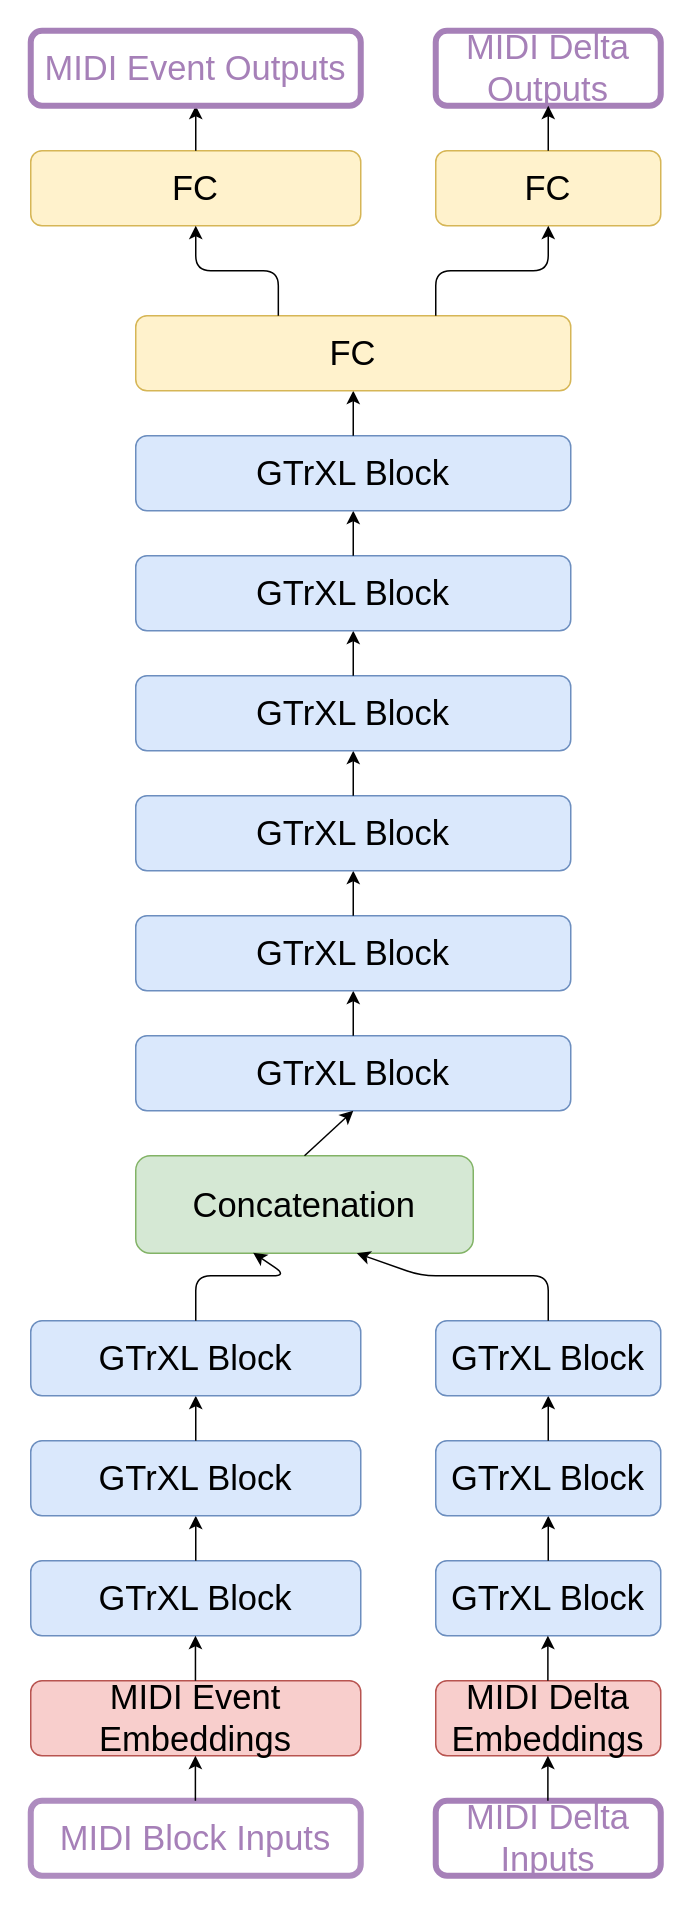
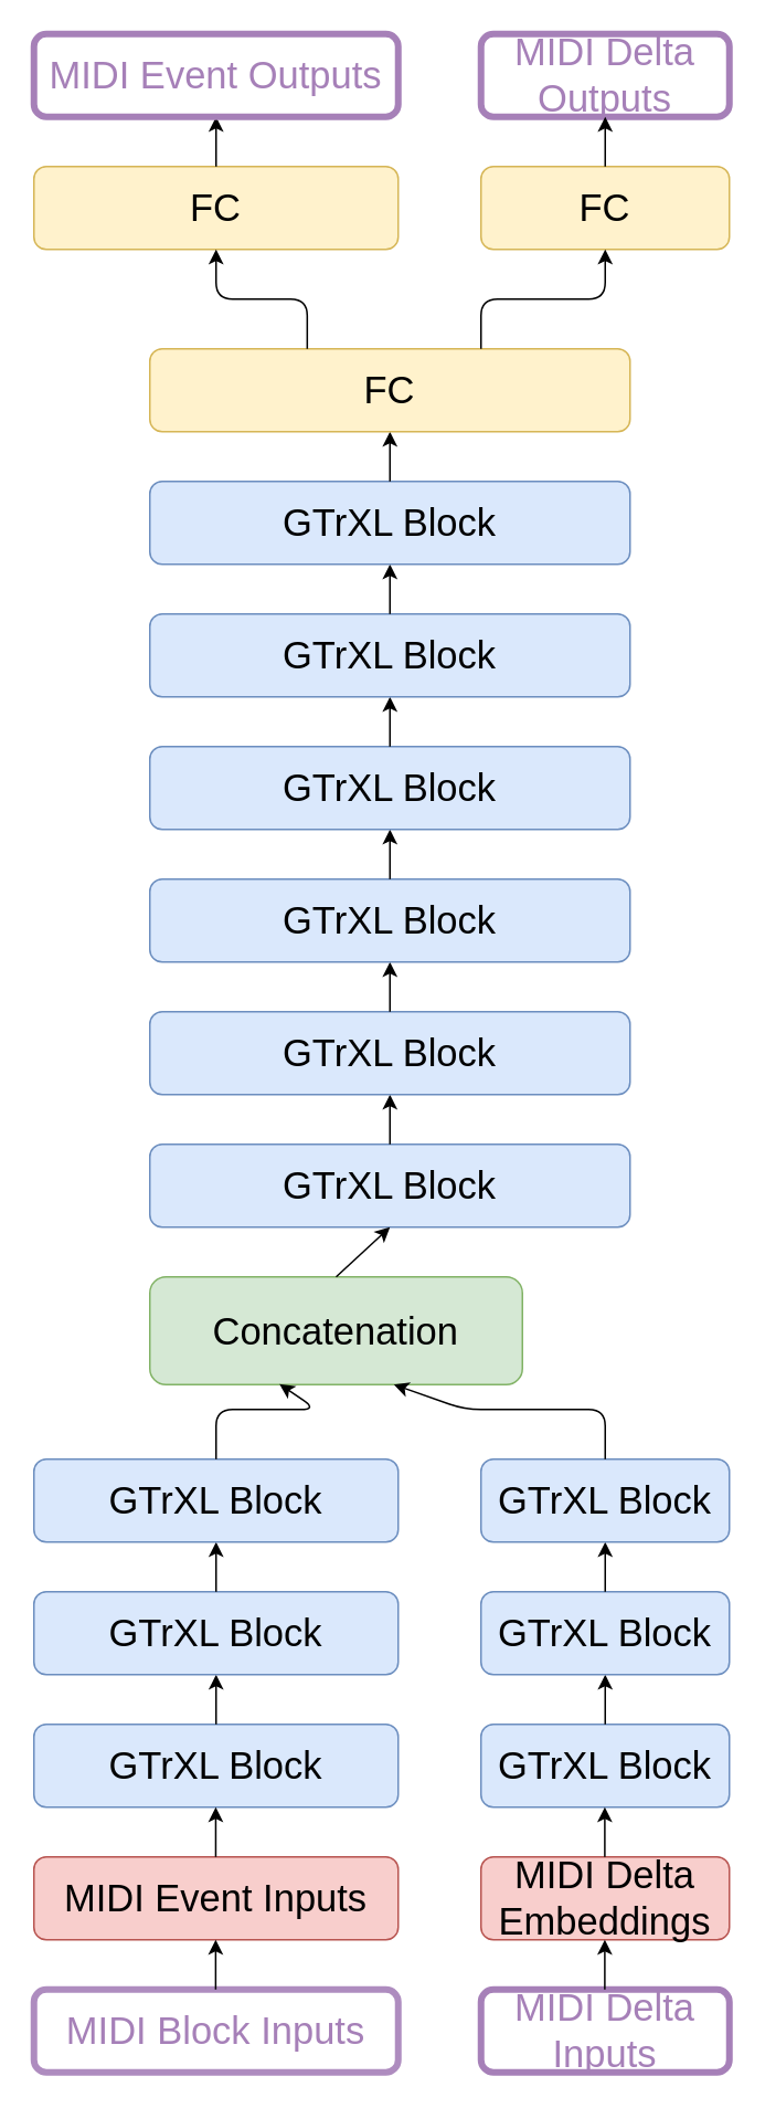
  <mxCell id="0" />
  <mxCell id="1" parent="0" />
  <mxCell id="2" value="GTrXL Block" style="rounded=1;whiteSpace=wrap;html=1;fillColor=#dae8fc;strokeColor=#6c8ebf;fontSize=23;" vertex="1" parent="1"><mxGeometry x="90" y="690" width="290" height="50" as="geometry" /></mxCell>
  <mxCell id="3" value="" style="endArrow=classic;html=1;fontSize=23;exitX=0.5;exitY=0;exitDx=0;exitDy=0;" edge="1" parent="1" source="2"><mxGeometry width="50" height="50" relative="1" as="geometry"><mxPoint x="200" y="730" as="sourcePoint" /><mxPoint x="235" y="660" as="targetPoint" /></mxGeometry></mxCell>
  <mxCell id="4" value="GTrXL Block" style="rounded=1;whiteSpace=wrap;html=1;fillColor=#dae8fc;strokeColor=#6c8ebf;fontSize=23;" vertex="1" parent="1"><mxGeometry x="90" y="610" width="290" height="50" as="geometry" /></mxCell>
  <mxCell id="5" value="" style="endArrow=classic;html=1;fontSize=23;exitX=0.5;exitY=0;exitDx=0;exitDy=0;" edge="1" parent="1" source="4"><mxGeometry width="50" height="50" relative="1" as="geometry"><mxPoint x="200" y="650" as="sourcePoint" /><mxPoint x="235" y="580" as="targetPoint" /></mxGeometry></mxCell>
  <mxCell id="6" value="&lt;font style=&quot;font-size: 23px&quot;&gt;GTrXL Block&lt;/font&gt;" style="rounded=1;whiteSpace=wrap;html=1;fillColor=#dae8fc;strokeColor=#6c8ebf;fontSize=23;" vertex="1" parent="1"><mxGeometry x="90" y="530" width="290" height="50" as="geometry" /></mxCell>
  <mxCell id="7" value="" style="endArrow=classic;html=1;fontSize=23;exitX=0.5;exitY=0;exitDx=0;exitDy=0;" edge="1" parent="1" source="6"><mxGeometry width="50" height="50" relative="1" as="geometry"><mxPoint x="200" y="570" as="sourcePoint" /><mxPoint x="235" y="500" as="targetPoint" /></mxGeometry></mxCell>
  <mxCell id="8" value="&lt;font style=&quot;font-size: 23px&quot;&gt;GTrXL Block&lt;/font&gt;" style="rounded=1;whiteSpace=wrap;html=1;fillColor=#dae8fc;strokeColor=#6c8ebf;fontSize=23;" vertex="1" parent="1"><mxGeometry x="90" y="450" width="290" height="50" as="geometry" /></mxCell>
  <mxCell id="9" value="" style="endArrow=classic;html=1;fontSize=23;exitX=0.5;exitY=0;exitDx=0;exitDy=0;" edge="1" parent="1" source="8"><mxGeometry width="50" height="50" relative="1" as="geometry"><mxPoint x="200" y="490" as="sourcePoint" /><mxPoint x="235" y="420" as="targetPoint" /></mxGeometry></mxCell>
  <mxCell id="10" value="&lt;font style=&quot;font-size: 23px&quot;&gt;GTrXL Block&lt;/font&gt;" style="rounded=1;whiteSpace=wrap;html=1;fillColor=#dae8fc;strokeColor=#6c8ebf;fontSize=23;" vertex="1" parent="1"><mxGeometry x="90" y="370" width="290" height="50" as="geometry" /></mxCell>
  <mxCell id="11" value="" style="endArrow=classic;html=1;fontSize=23;exitX=0.5;exitY=0;exitDx=0;exitDy=0;" edge="1" parent="1" source="10"><mxGeometry width="50" height="50" relative="1" as="geometry"><mxPoint x="200" y="410" as="sourcePoint" /><mxPoint x="235" y="340" as="targetPoint" /></mxGeometry></mxCell>
  <mxCell id="12" value="&lt;font style=&quot;font-size: 23px&quot;&gt;GTrXL Block&lt;/font&gt;" style="rounded=1;whiteSpace=wrap;html=1;fillColor=#dae8fc;strokeColor=#6c8ebf;fontSize=23;" vertex="1" parent="1"><mxGeometry x="90" y="290" width="290" height="50" as="geometry" /></mxCell>
  <mxCell id="13" value="" style="endArrow=classic;html=1;fontSize=23;exitX=0.5;exitY=0;exitDx=0;exitDy=0;" edge="1" parent="1" source="12"><mxGeometry width="50" height="50" relative="1" as="geometry"><mxPoint x="200" y="330" as="sourcePoint" /><mxPoint x="235" y="260" as="targetPoint" /></mxGeometry></mxCell>
  <mxCell id="14" value="&lt;font style=&quot;font-size: 23px&quot;&gt;Concatenation&lt;/font&gt;" style="rounded=1;whiteSpace=wrap;html=1;fillColor=#d5e8d4;strokeColor=#82b366;fontSize=23;" vertex="1" parent="1"><mxGeometry x="90" y="770" width="225" height="65" as="geometry" /></mxCell>
  <mxCell id="15" value="" style="endArrow=classic;html=1;fontSize=23;exitX=0.5;exitY=0;exitDx=0;exitDy=0;" edge="1" parent="1" source="14"><mxGeometry width="50" height="50" relative="1" as="geometry"><mxPoint x="200" y="810" as="sourcePoint" /><mxPoint x="235" y="740" as="targetPoint" /></mxGeometry></mxCell>
  <mxCell id="16" value="GTrXL Block" style="rounded=1;whiteSpace=wrap;html=1;fillColor=#dae8fc;strokeColor=#6c8ebf;fontSize=23;" vertex="1" parent="1"><mxGeometry x="290" y="1040" width="150" height="50" as="geometry" /></mxCell>
  <mxCell id="17" value="" style="endArrow=classic;html=1;fontSize=23;exitX=0.5;exitY=0;exitDx=0;exitDy=0;" edge="1" parent="1" source="16"><mxGeometry width="50" height="50" relative="1" as="geometry"><mxPoint x="260" y="1080" as="sourcePoint" /><mxPoint x="365" y="1010" as="targetPoint" /></mxGeometry></mxCell>
  <mxCell id="18" value="GTrXL Block" style="rounded=1;whiteSpace=wrap;html=1;fillColor=#dae8fc;strokeColor=#6c8ebf;fontSize=23;" vertex="1" parent="1"><mxGeometry x="290" y="960" width="150" height="50" as="geometry" /></mxCell>
  <mxCell id="19" value="" style="endArrow=classic;html=1;fontSize=23;exitX=0.5;exitY=0;exitDx=0;exitDy=0;" edge="1" parent="1" source="18"><mxGeometry width="50" height="50" relative="1" as="geometry"><mxPoint x="260" y="1000" as="sourcePoint" /><mxPoint x="365" y="930" as="targetPoint" /></mxGeometry></mxCell>
  <mxCell id="20" value="GTrXL Block" style="rounded=1;whiteSpace=wrap;html=1;fillColor=#dae8fc;strokeColor=#6c8ebf;fontSize=23;" vertex="1" parent="1"><mxGeometry x="290" y="880" width="150" height="50" as="geometry" /></mxCell>
  <mxCell id="21" value="" style="endArrow=classic;html=1;fontSize=23;exitX=0.5;exitY=0;exitDx=0;exitDy=0;entryX=0.655;entryY=1;entryDx=0;entryDy=0;entryPerimeter=0;" edge="1" parent="1" source="20" target="14"><mxGeometry width="50" height="50" relative="1" as="geometry"><mxPoint x="270" y="940" as="sourcePoint" /><mxPoint x="375" y="870" as="targetPoint" /><Array as="points"><mxPoint x="365" y="850" /><mxPoint x="280" y="850" /></Array></mxGeometry></mxCell>
  <mxCell id="22" value="GTrXL Block" style="rounded=1;whiteSpace=wrap;html=1;fillColor=#dae8fc;strokeColor=#6c8ebf;fontSize=23;" vertex="1" parent="1"><mxGeometry x="20" y="1040" width="220" height="50" as="geometry" /></mxCell>
  <mxCell id="23" value="" style="endArrow=classic;html=1;fontSize=23;exitX=0.5;exitY=0;exitDx=0;exitDy=0;" edge="1" parent="1" source="22"><mxGeometry width="50" height="50" relative="1" as="geometry"><mxPoint x="60" y="1080" as="sourcePoint" /><mxPoint x="130" y="1010" as="targetPoint" /></mxGeometry></mxCell>
  <mxCell id="24" value="GTrXL Block" style="rounded=1;whiteSpace=wrap;html=1;fillColor=#dae8fc;strokeColor=#6c8ebf;fontSize=23;" vertex="1" parent="1"><mxGeometry x="20" y="960" width="220" height="50" as="geometry" /></mxCell>
  <mxCell id="25" value="" style="endArrow=classic;html=1;fontSize=23;exitX=0.5;exitY=0;exitDx=0;exitDy=0;" edge="1" parent="1" source="24"><mxGeometry width="50" height="50" relative="1" as="geometry"><mxPoint x="60" y="1000" as="sourcePoint" /><mxPoint x="130" y="930" as="targetPoint" /></mxGeometry></mxCell>
  <mxCell id="26" value="GTrXL Block" style="rounded=1;whiteSpace=wrap;html=1;fillColor=#dae8fc;strokeColor=#6c8ebf;fontSize=23;" vertex="1" parent="1"><mxGeometry x="20" y="880" width="220" height="50" as="geometry" /></mxCell>
  <mxCell id="27" value="" style="endArrow=classic;html=1;fontSize=23;exitX=0.5;exitY=0;exitDx=0;exitDy=0;entryX=0.348;entryY=0.996;entryDx=0;entryDy=0;entryPerimeter=0;" edge="1" parent="1" source="26" target="14"><mxGeometry width="50" height="50" relative="1" as="geometry"><mxPoint x="60" y="940" as="sourcePoint" /><mxPoint x="130" y="870" as="targetPoint" /><Array as="points"><mxPoint x="130" y="850" /><mxPoint x="191" y="850" /></Array></mxGeometry></mxCell>
  <mxCell id="28" value="&lt;font style=&quot;font-size: 23px&quot;&gt;FC&lt;/font&gt;" style="rounded=1;whiteSpace=wrap;html=1;fillColor=#fff2cc;strokeColor=#d6b656;fontSize=23;" vertex="1" parent="1"><mxGeometry x="90" y="210" width="290" height="50" as="geometry" /></mxCell>
  <mxCell id="29" value="&lt;font style=&quot;font-size: 23px&quot;&gt;FC&lt;/font&gt;" style="rounded=1;whiteSpace=wrap;html=1;fillColor=#fff2cc;strokeColor=#d6b656;fontSize=23;" vertex="1" parent="1"><mxGeometry x="20" y="100" width="220" height="50" as="geometry" /></mxCell>
  <mxCell id="30" value="&lt;font style=&quot;font-size: 23px&quot;&gt;FC&lt;/font&gt;" style="rounded=1;whiteSpace=wrap;html=1;fillColor=#fff2cc;strokeColor=#d6b656;fontSize=23;" vertex="1" parent="1"><mxGeometry x="290" y="100" width="150" height="50" as="geometry" /></mxCell>
  <mxCell id="31" value="" style="endArrow=classic;html=1;fontSize=23;exitX=0.5;exitY=0;exitDx=0;exitDy=0;entryX=0.5;entryY=1;entryDx=0;entryDy=0;" edge="1" parent="1" target="30"><mxGeometry width="50" height="50" relative="1" as="geometry"><mxPoint x="290" y="210" as="sourcePoint" /><mxPoint x="350.92" y="149.8" as="targetPoint" /><Array as="points"><mxPoint x="290" y="180" /><mxPoint x="365" y="180" /></Array></mxGeometry></mxCell>
  <mxCell id="32" value="" style="endArrow=classic;html=1;fontSize=23;exitX=0.5;exitY=0;exitDx=0;exitDy=0;entryX=0.5;entryY=1;entryDx=0;entryDy=0;" edge="1" parent="1" target="29"><mxGeometry width="50" height="50" relative="1" as="geometry"><mxPoint x="185.05" y="210" as="sourcePoint" /><mxPoint x="100" y="150" as="targetPoint" /><Array as="points"><mxPoint x="185.05" y="180" /><mxPoint x="130" y="180" /></Array></mxGeometry></mxCell>
  <mxCell id="33" value="&lt;font style=&quot;font-size: 23px&quot;&gt;MIDI Block Inputs&lt;/font&gt;" style="rounded=1;whiteSpace=wrap;html=1;fontSize=23;opacity=90;strokeWidth=4;strokeColor=#A680B8;fontColor=#A680B8;" vertex="1" parent="1"><mxGeometry x="20" y="1200" width="220" height="50" as="geometry" /></mxCell>
  <mxCell id="34" value="&lt;font style=&quot;font-size: 23px&quot;&gt;MIDI Delta Inputs&lt;/font&gt;" style="rounded=1;whiteSpace=wrap;html=1;fontSize=23;strokeWidth=4;strokeColor=#A680B8;fontColor=#A680B8;" vertex="1" parent="1"><mxGeometry x="290" y="1200" width="150" height="50" as="geometry" /></mxCell>
  <mxCell id="35" value="" style="endArrow=classic;html=1;fontSize=23;exitX=0.5;exitY=0;exitDx=0;exitDy=0;" edge="1" parent="1"><mxGeometry width="50" height="50" relative="1" as="geometry"><mxPoint x="130" y="100" as="sourcePoint" /><mxPoint x="130" y="70" as="targetPoint" /></mxGeometry></mxCell>
  <mxCell id="36" value="&lt;font style=&quot;font-size: 23px&quot;&gt;MIDI Event Outputs&lt;/font&gt;" style="rounded=1;whiteSpace=wrap;html=1;fontSize=23;strokeWidth=4;strokeColor=#A680B8;fontColor=#A680B8;" vertex="1" parent="1"><mxGeometry x="20" y="20" width="220" height="50" as="geometry" /></mxCell>
  <mxCell id="37" value="&lt;font style=&quot;font-size: 23px&quot;&gt;MIDI Delta Outputs&lt;br&gt;&lt;/font&gt;" style="rounded=1;whiteSpace=wrap;html=1;fontSize=23;strokeColor=#A680B8;strokeWidth=4;fontColor=#A680B8;" vertex="1" parent="1"><mxGeometry x="290" y="20" width="150" height="50" as="geometry" /></mxCell>
  <mxCell id="38" value="" style="endArrow=classic;html=1;fontSize=23;exitX=0.5;exitY=0;exitDx=0;exitDy=0;" edge="1" parent="1"><mxGeometry width="50" height="50" relative="1" as="geometry"><mxPoint x="365" y="100" as="sourcePoint" /><mxPoint x="365" y="70" as="targetPoint" /></mxGeometry></mxCell>
  <mxCell id="39" value="&lt;font style=&quot;font-size: 23px&quot;&gt;MIDI Delta Embeddings&lt;/font&gt;" style="rounded=1;whiteSpace=wrap;html=1;fillColor=#f8cecc;strokeColor=#b85450;fontSize=23;" vertex="1" parent="1"><mxGeometry x="290" y="1120" width="150" height="50" as="geometry" /></mxCell>
- <mxCell id="40" value="&lt;font style=&quot;font-size: 23px&quot;&gt;MIDI Event Embeddings&lt;/font&gt;" style="rounded=1;whiteSpace=wrap;html=1;fillColor=#f8cecc;strokeColor=#b85450;fontSize=23;" vertex="1" parent="1"><mxGeometry x="20" y="1120" width="220" height="50" as="geometry" /></mxCell>
+ <mxCell id="40" value="&lt;font style=&quot;font-size: 23px&quot;&gt;MIDI Event Inputs&lt;/font&gt;" style="rounded=1;whiteSpace=wrap;html=1;fillColor=#f8cecc;strokeColor=#b85450;fontSize=23;" vertex="1" parent="1"><mxGeometry x="20" y="1120" width="220" height="50" as="geometry" /></mxCell>
  <mxCell id="41" value="" style="endArrow=classic;html=1;fontSize=23;exitX=0.5;exitY=0;exitDx=0;exitDy=0;" edge="1" parent="1"><mxGeometry width="50" height="50" relative="1" as="geometry"><mxPoint x="129.8" y="1120" as="sourcePoint" /><mxPoint x="129.8" y="1090" as="targetPoint" /></mxGeometry></mxCell>
  <mxCell id="42" value="" style="endArrow=classic;html=1;fontSize=23;exitX=0.5;exitY=0;exitDx=0;exitDy=0;" edge="1" parent="1"><mxGeometry width="50" height="50" relative="1" as="geometry"><mxPoint x="364.76" y="1120" as="sourcePoint" /><mxPoint x="364.76" y="1090" as="targetPoint" /></mxGeometry></mxCell>
  <mxCell id="43" value="" style="endArrow=classic;html=1;fontSize=23;exitX=0.5;exitY=0;exitDx=0;exitDy=0;" edge="1" parent="1"><mxGeometry width="50" height="50" relative="1" as="geometry"><mxPoint x="129.76" y="1200" as="sourcePoint" /><mxPoint x="129.76" y="1170" as="targetPoint" /></mxGeometry></mxCell>
  <mxCell id="44" value="" style="endArrow=classic;html=1;fontSize=23;exitX=0.5;exitY=0;exitDx=0;exitDy=0;" edge="1" parent="1"><mxGeometry width="50" height="50" relative="1" as="geometry"><mxPoint x="364.76" y="1200" as="sourcePoint" /><mxPoint x="364.76" y="1170" as="targetPoint" /></mxGeometry></mxCell>
